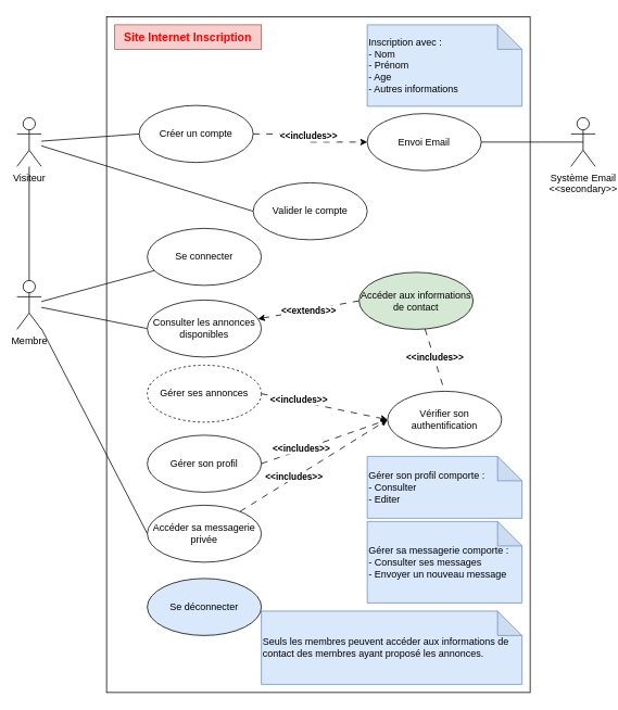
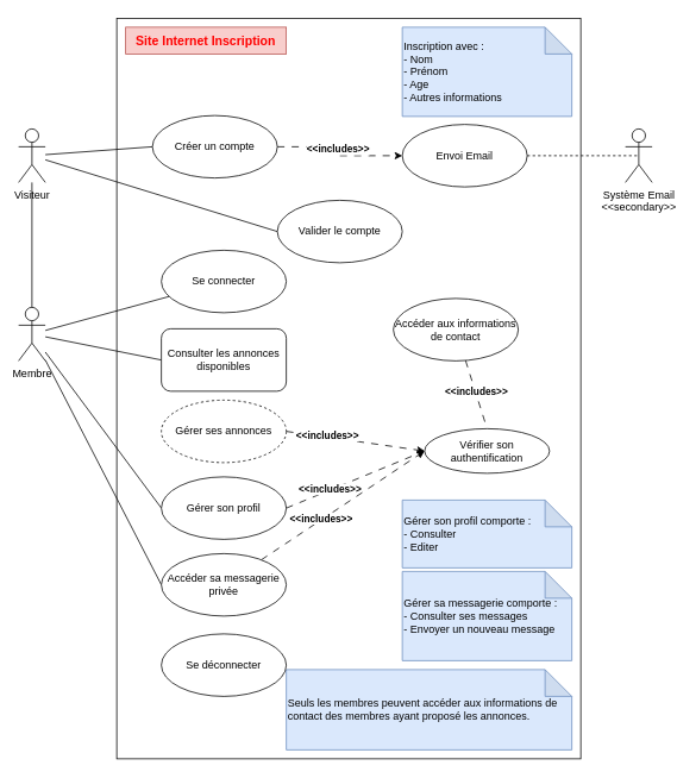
  <mxCell id="0" />
  <mxCell id="1" parent="0" />
  <mxCell id="2" value="" style="rounded=0;whiteSpace=wrap;html=1;" parent="1" vertex="1"><mxGeometry x="130" y="20" width="520" height="830" as="geometry" /></mxCell>
  <mxCell id="3" value="&lt;b&gt;&lt;font style=&quot;font-size: 14px; color: light-dark(rgb(255, 0, 0), rgb(237, 237, 237));&quot;&gt;Site Internet Inscription&lt;/font&gt;&lt;/b&gt;" style="text;html=1;align=center;verticalAlign=middle;whiteSpace=wrap;rounded=0;fillColor=#f8cecc;strokeColor=#b85450;" parent="1" vertex="1"><mxGeometry x="140" y="30" width="180" height="30" as="geometry" /></mxCell>
  <mxCell id="4" style="rounded=0;orthogonalLoop=1;jettySize=auto;html=1;entryX=0;entryY=0.5;entryDx=0;entryDy=0;endArrow=none;startFill=0;" parent="1" source="6" target="9" edge="1"><mxGeometry relative="1" as="geometry" /></mxCell>
  <mxCell id="5" style="rounded=0;orthogonalLoop=1;jettySize=auto;html=1;entryX=0;entryY=0.5;entryDx=0;entryDy=0;endArrow=none;startFill=0;" parent="1" source="6" target="32" edge="1"><mxGeometry relative="1" as="geometry" /></mxCell>
  <mxCell id="6" value="Visiteur" style="shape=umlActor;verticalLabelPosition=bottom;verticalAlign=top;html=1;outlineConnect=0;" parent="1" vertex="1"><mxGeometry x="20" y="144" width="30" height="60" as="geometry" /></mxCell>
  <mxCell id="7" style="edgeStyle=orthogonalEdgeStyle;rounded=0;orthogonalLoop=1;jettySize=auto;html=1;entryX=0;entryY=0.5;entryDx=0;entryDy=0;dashed=1;dashPattern=8 8;" parent="1" source="9" target="10" edge="1"><mxGeometry relative="1" as="geometry" /></mxCell>
  <mxCell id="8" value="&lt;b&gt;&amp;lt;&amp;lt;includes&amp;gt;&amp;gt;&lt;/b&gt;" style="edgeLabel;html=1;align=center;verticalAlign=middle;resizable=0;points=[];" parent="7" vertex="1" connectable="0"><mxGeometry x="-0.046" y="-3" relative="1" as="geometry"><mxPoint as="offset" /></mxGeometry></mxCell>
  <mxCell id="9" value="Créer un compte" style="ellipse;whiteSpace=wrap;html=1;" parent="1" vertex="1"><mxGeometry x="170" y="129" width="140" height="70" as="geometry" /></mxCell>
  <mxCell id="10" value="Envoi Email" style="ellipse;whiteSpace=wrap;html=1;" parent="1" vertex="1"><mxGeometry x="450" y="139" width="140" height="70" as="geometry" /></mxCell>
  <mxCell id="11" value="Système Email&lt;div&gt;&amp;lt;&amp;lt;secondary&amp;gt;&amp;gt;&lt;/div&gt;" style="shape=umlActor;verticalLabelPosition=bottom;verticalAlign=top;html=1;" parent="1" vertex="1"><mxGeometry x="700" y="144" width="30" height="60" as="geometry" /></mxCell>
+ <mxCell id="12" style="rounded=0;orthogonalLoop=1;jettySize=auto;html=1;endArrow=none;startFill=0;entryX=0;entryY=0.5;entryDx=0;entryDy=0;" parent="1" source="16" target="19" edge="1"><mxGeometry relative="1" as="geometry" /></mxCell>
  <mxCell id="13" style="rounded=0;orthogonalLoop=1;jettySize=auto;html=1;endArrow=none;startFill=0;entryX=0;entryY=0.5;entryDx=0;entryDy=0;" parent="1" source="16" target="28" edge="1"><mxGeometry relative="1" as="geometry"><mxPoint x="180" y="649" as="targetPoint" /></mxGeometry></mxCell>
  <mxCell id="14" style="rounded=0;orthogonalLoop=1;jettySize=auto;html=1;entryX=0;entryY=0.5;entryDx=0;entryDy=0;endArrow=none;startFill=0;" parent="1" source="16" target="25" edge="1"><mxGeometry relative="1" as="geometry" /></mxCell>
  <mxCell id="15" style="rounded=0;orthogonalLoop=1;jettySize=auto;html=1;endArrow=none;startFill=0;" edge="1" parent="1" source="16" target="31"><mxGeometry relative="1" as="geometry" /></mxCell>
  <mxCell id="16" value="Membre" style="shape=umlActor;verticalLabelPosition=bottom;verticalAlign=top;html=1;" parent="1" vertex="1"><mxGeometry x="20" y="344" width="30" height="60" as="geometry" /></mxCell>
  <mxCell id="17" style="rounded=0;orthogonalLoop=1;jettySize=auto;html=1;entryX=0;entryY=0.5;entryDx=0;entryDy=0;endArrow=classic;startFill=0;exitX=1;exitY=0.5;exitDx=0;exitDy=0;dashed=1;dashPattern=8 8;endFill=1;" parent="1" source="19" target="33" edge="1"><mxGeometry relative="1" as="geometry" /></mxCell>
  <mxCell id="18" value="&lt;b&gt;&amp;lt;&amp;lt;includes&amp;gt;&amp;gt;&lt;/b&gt;" style="edgeLabel;html=1;align=center;verticalAlign=middle;resizable=0;points=[];" parent="17" vertex="1" connectable="0"><mxGeometry x="-0.365" y="1" relative="1" as="geometry"><mxPoint as="offset" /></mxGeometry></mxCell>
  <mxCell id="19" value="Gérer son profil" style="ellipse;whiteSpace=wrap;html=1;" parent="1" vertex="1"><mxGeometry x="180" y="534" width="140" height="70" as="geometry" /></mxCell>
  <mxCell id="20" style="rounded=0;orthogonalLoop=1;jettySize=auto;html=1;entryX=0;entryY=0.5;entryDx=0;entryDy=0;endArrow=classic;startFill=0;exitX=1;exitY=0.5;exitDx=0;exitDy=0;dashed=1;dashPattern=8 8;endFill=1;" parent="1" source="22" target="33" edge="1"><mxGeometry relative="1" as="geometry" /></mxCell>
  <mxCell id="21" value="&lt;b&gt;&amp;lt;&amp;lt;includes&amp;gt;&amp;gt;&lt;/b&gt;" style="edgeLabel;html=1;align=center;verticalAlign=middle;resizable=0;points=[];" parent="20" vertex="1" connectable="0"><mxGeometry x="-0.418" y="2" relative="1" as="geometry"><mxPoint as="offset" /></mxGeometry></mxCell>
  <mxCell id="22" value="Gérer ses annonces" style="ellipse;whiteSpace=wrap;html=1;dashed=1;" parent="1" vertex="1"><mxGeometry x="180" y="448" width="140" height="70" as="geometry" /></mxCell>
- <mxCell id="23" style="rounded=0;orthogonalLoop=1;jettySize=auto;html=1;exitX=0;exitY=0.5;exitDx=0;exitDy=0;dashed=1;dashPattern=8 8;" parent="1" source="40" target="25" edge="1"><mxGeometry relative="1" as="geometry" /></mxCell>
- <mxCell id="24" value="&lt;b&gt;&amp;lt;&amp;lt;extends&amp;gt;&amp;gt;&lt;/b&gt;" style="edgeLabel;html=1;align=center;verticalAlign=middle;resizable=0;points=[];" parent="23" vertex="1" connectable="0"><mxGeometry relative="1" as="geometry"><mxPoint as="offset" /></mxGeometry></mxCell>
- <mxCell id="25" value="Consulter les annonces disponibles" style="ellipse;whiteSpace=wrap;html=1;" parent="1" vertex="1"><mxGeometry x="180" y="368" width="140" height="70" as="geometry" /></mxCell>
+ <mxCell id="25" value="Consulter les annonces disponibles" style="whiteSpace=wrap;html=1;rounded=1;" parent="1" vertex="1"><mxGeometry x="180" y="368" width="140" height="70" as="geometry" /></mxCell>
  <mxCell id="26" style="rounded=0;orthogonalLoop=1;jettySize=auto;html=1;entryX=0;entryY=0.5;entryDx=0;entryDy=0;dashed=1;dashPattern=8 8;" parent="1" source="28" target="33" edge="1"><mxGeometry relative="1" as="geometry" /></mxCell>
  <mxCell id="27" value="&lt;b&gt;&amp;lt;&amp;lt;includes&amp;gt;&amp;gt;&lt;/b&gt;" style="edgeLabel;html=1;align=center;verticalAlign=middle;resizable=0;points=[];" parent="26" vertex="1" connectable="0"><mxGeometry x="-0.26" y="2" relative="1" as="geometry"><mxPoint as="offset" /></mxGeometry></mxCell>
  <mxCell id="28" value="Accéder sa messagerie privée" style="ellipse;whiteSpace=wrap;html=1;" parent="1" vertex="1"><mxGeometry x="180" y="620" width="140" height="70" as="geometry" /></mxCell>
- <mxCell id="29" style="rounded=0;orthogonalLoop=1;jettySize=auto;html=1;entryX=0.5;entryY=0.5;entryDx=0;entryDy=0;entryPerimeter=0;endArrow=none;startFill=0;" parent="1" source="10" target="11" edge="1"><mxGeometry relative="1" as="geometry" /></mxCell>
+ <mxCell id="29" style="rounded=0;orthogonalLoop=1;jettySize=auto;html=1;entryX=0.5;entryY=0.5;entryDx=0;entryDy=0;entryPerimeter=0;endArrow=none;startFill=0;dashed=1;" parent="1" source="10" target="11" edge="1"><mxGeometry relative="1" as="geometry" /></mxCell>
  <mxCell id="30" style="rounded=0;orthogonalLoop=1;jettySize=auto;html=1;endArrow=none;startFill=0;" parent="1" source="6" target="16" edge="1"><mxGeometry relative="1" as="geometry" /></mxCell>
  <mxCell id="31" value="Se connecter" style="ellipse;whiteSpace=wrap;html=1;" parent="1" vertex="1"><mxGeometry x="180" y="280" width="140" height="70" as="geometry" /></mxCell>
  <mxCell id="32" value="Valider le compte" style="ellipse;whiteSpace=wrap;html=1;" parent="1" vertex="1"><mxGeometry x="310" y="224" width="140" height="70" as="geometry" /></mxCell>
- <mxCell id="33" value="Vérifier son authentification" style="ellipse;whiteSpace=wrap;html=1;" parent="1" vertex="1"><mxGeometry x="475" y="480" width="140" height="70" as="geometry" /></mxCell>
+ <mxCell id="33" value="Vérifier son authentification" style="ellipse;whiteSpace=wrap;html=1;" parent="1" vertex="1"><mxGeometry x="475" y="480" width="140" height="50" as="geometry" /></mxCell>
  <mxCell id="34" value="Inscription avec :&lt;div&gt;- Nom&lt;/div&gt;&lt;div&gt;- Prénom&lt;/div&gt;&lt;div&gt;- Age&lt;/div&gt;&lt;div&gt;- Autres informations&lt;/div&gt;" style="shape=note;whiteSpace=wrap;html=1;backgroundOutline=1;darkOpacity=0.05;align=left;fillColor=#dae8fc;strokeColor=#6c8ebf;" parent="1" vertex="1"><mxGeometry x="450" y="30" width="190" height="100" as="geometry" /></mxCell>
  <mxCell id="35" value="Gérer son profil comporte :&lt;div&gt;- Consulter&lt;/div&gt;&lt;div&gt;- Editer&lt;/div&gt;" style="shape=note;whiteSpace=wrap;html=1;backgroundOutline=1;darkOpacity=0.05;fillColor=#dae8fc;strokeColor=#6c8ebf;align=left;" parent="1" vertex="1"><mxGeometry x="450" y="560" width="190" height="76" as="geometry" /></mxCell>
  <mxCell id="36" value="Gérer sa messagerie comporte :&lt;div&gt;- Consulter ses messages&lt;/div&gt;&lt;div&gt;- Envoyer un nouveau message&lt;/div&gt;" style="shape=note;whiteSpace=wrap;html=1;backgroundOutline=1;darkOpacity=0.05;fillColor=#dae8fc;strokeColor=#6c8ebf;align=left;" parent="1" vertex="1"><mxGeometry x="450" y="640" width="190" height="100" as="geometry" /></mxCell>
  <mxCell id="37" value="Seuls les membres peuvent accéder aux informations de contact des membres ayant proposé les annonces." style="shape=note;whiteSpace=wrap;html=1;backgroundOutline=1;darkOpacity=0.05;align=left;fillColor=#dae8fc;strokeColor=#6c8ebf;" parent="1" vertex="1"><mxGeometry x="320" y="750" width="320" height="90" as="geometry" /></mxCell>
  <mxCell id="38" style="rounded=0;orthogonalLoop=1;jettySize=auto;html=1;entryX=0.5;entryY=0;entryDx=0;entryDy=0;dashed=1;dashPattern=8 8;endArrow=none;" parent="1" source="40" target="33" edge="1"><mxGeometry relative="1" as="geometry" /></mxCell>
  <mxCell id="39" value="&lt;b&gt;&amp;lt;&amp;lt;includes&amp;gt;&amp;gt;&lt;/b&gt;" style="edgeLabel;html=1;align=center;verticalAlign=middle;resizable=0;points=[];" parent="38" vertex="1" connectable="0"><mxGeometry x="-0.087" relative="1" as="geometry"><mxPoint as="offset" /></mxGeometry></mxCell>
- <mxCell id="40" value="Accéder aux informations de contact" style="ellipse;whiteSpace=wrap;html=1;fillColor=#d5e8d4;" parent="1" vertex="1"><mxGeometry x="440" y="334" width="140" height="70" as="geometry" /></mxCell>
- <mxCell id="41" value="Se déconnecter" style="ellipse;whiteSpace=wrap;html=1;fillColor=#dae8fc;" vertex="1" parent="1"><mxGeometry x="180" y="710" width="140" height="70" as="geometry" /></mxCell>
+ <mxCell id="40" value="Accéder aux informations de contact" style="ellipse;whiteSpace=wrap;html=1;" parent="1" vertex="1"><mxGeometry x="440" y="334" width="140" height="70" as="geometry" /></mxCell>
+ <mxCell id="41" value="Se déconnecter" style="ellipse;whiteSpace=wrap;html=1;" vertex="1" parent="1"><mxGeometry x="180" y="710" width="140" height="70" as="geometry" /></mxCell>
